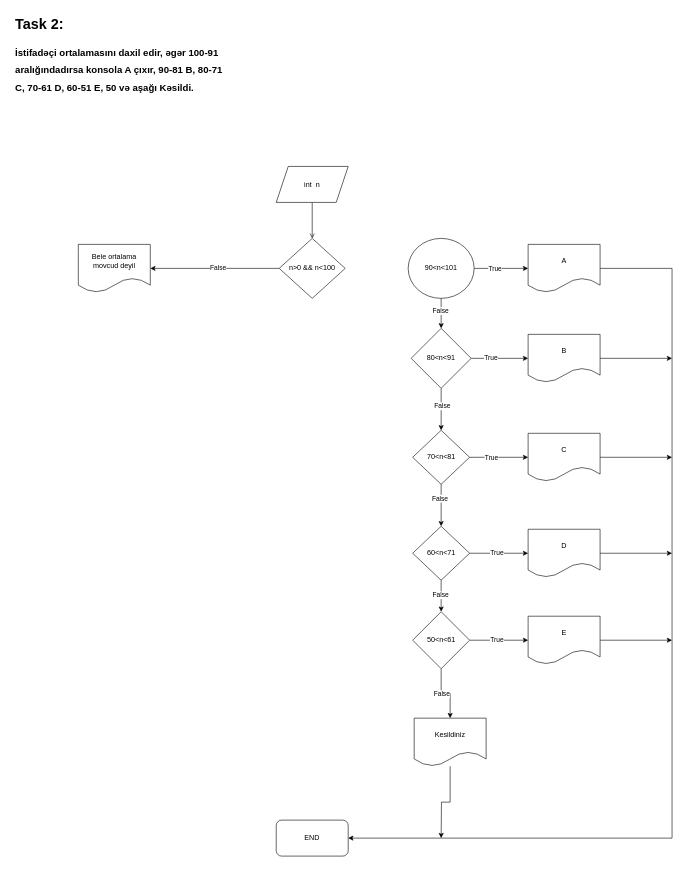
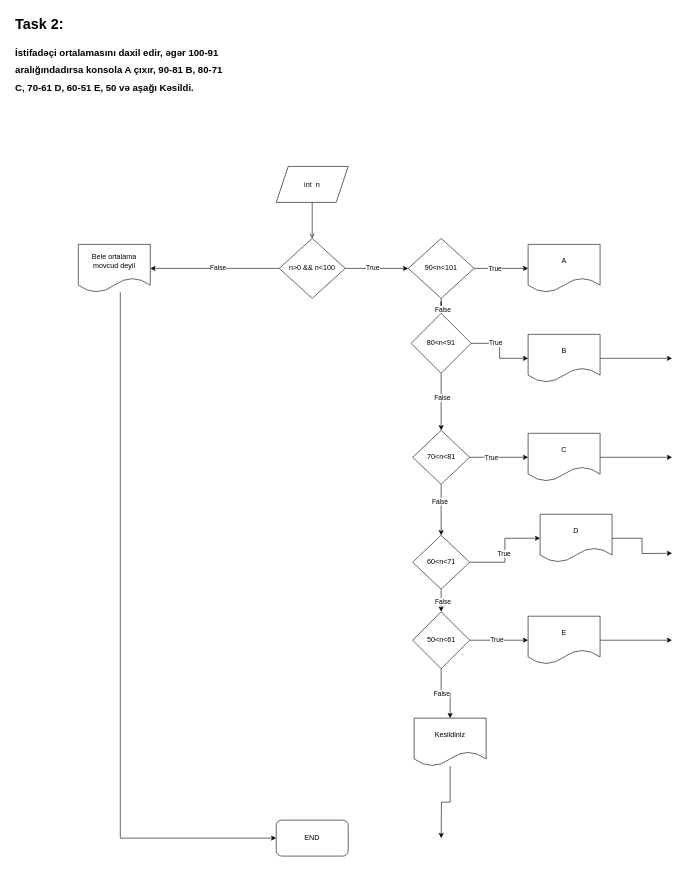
  <mxCell id="0" />
  <mxCell id="1" parent="0" />
  <mxCell id="2" value="&lt;h1&gt;&lt;span style=&quot;background-color: initial;&quot;&gt;&lt;font style=&quot;font-size: 24px;&quot;&gt;Task 2:&lt;/font&gt;&lt;/span&gt;&lt;/h1&gt;&lt;h1&gt;&lt;font size=&quot;3&quot;&gt;İstifadəçi ortalamasını daxil edir, əgər 100-91 aralığındadırsa konsola A çıxır, 90-81 B, 80-71 C, 70-61 D, 60-51 E, 50 və aşağı Kəsildi.&lt;/font&gt;&lt;br&gt;&lt;/h1&gt;" style="text;html=1;strokeColor=none;fillColor=none;spacing=5;spacingTop=-20;whiteSpace=wrap;overflow=hidden;rounded=0;" parent="1" vertex="1"><mxGeometry x="20" y="20" width="360" height="143" as="geometry" /></mxCell>
  <mxCell id="3" value="" style="edgeStyle=orthogonalEdgeStyle;rounded=0;orthogonalLoop=1;jettySize=auto;html=1;endArrow=open;" parent="1" source="4" target="9" edge="1"><mxGeometry relative="1" as="geometry" /></mxCell>
  <mxCell id="4" value="int&amp;nbsp; n" style="shape=parallelogram;perimeter=parallelogramPerimeter;whiteSpace=wrap;html=1;fixedSize=1;" parent="1" vertex="1"><mxGeometry x="460" y="277" width="120" height="60" as="geometry" /></mxCell>
  <mxCell id="5" style="edgeStyle=orthogonalEdgeStyle;rounded=0;orthogonalLoop=1;jettySize=auto;html=1;entryX=1;entryY=0.5;entryDx=0;entryDy=0;" parent="1" source="9" target="11" edge="1"><mxGeometry relative="1" as="geometry" /></mxCell>
  <mxCell id="6" value="False" style="edgeLabel;html=1;align=center;verticalAlign=middle;resizable=0;points=[];" parent="5" vertex="1" connectable="0"><mxGeometry x="-0.04" y="-1" relative="1" as="geometry"><mxPoint as="offset" /></mxGeometry></mxCell>
+ <mxCell id="7" style="edgeStyle=orthogonalEdgeStyle;rounded=0;orthogonalLoop=1;jettySize=auto;html=1;entryX=0;entryY=0.5;entryDx=0;entryDy=0;" parent="1" source="9" target="16" edge="1"><mxGeometry relative="1" as="geometry" /></mxCell>
+ <mxCell id="8" value="True" style="edgeLabel;html=1;align=center;verticalAlign=middle;resizable=0;points=[];" parent="7" vertex="1" connectable="0"><mxGeometry x="-0.147" y="1" relative="1" as="geometry"><mxPoint as="offset" /></mxGeometry></mxCell>
  <mxCell id="9" value="n&amp;gt;0 &amp;amp;&amp;amp; n&amp;lt;100" style="rhombus;whiteSpace=wrap;html=1;" parent="1" vertex="1"><mxGeometry x="465" y="397" width="110" height="100" as="geometry" /></mxCell>
+ <mxCell id="10" style="edgeStyle=orthogonalEdgeStyle;rounded=0;orthogonalLoop=1;jettySize=auto;html=1;entryX=0;entryY=0.5;entryDx=0;entryDy=0;" parent="1" source="11" target="49" edge="1"><mxGeometry relative="1" as="geometry"><Array as="points"><mxPoint x="200" y="1397" /></Array></mxGeometry></mxCell>
  <mxCell id="11" value="Bele ortalama movcud deyil" style="shape=document;whiteSpace=wrap;html=1;boundedLbl=1;" parent="1" vertex="1"><mxGeometry x="130" y="407" width="120" height="80" as="geometry" /></mxCell>
  <mxCell id="12" value="" style="edgeStyle=orthogonalEdgeStyle;rounded=0;orthogonalLoop=1;jettySize=auto;html=1;" parent="1" source="16" target="18" edge="1"><mxGeometry relative="1" as="geometry" /></mxCell>
  <mxCell id="13" value="True" style="edgeLabel;html=1;align=center;verticalAlign=middle;resizable=0;points=[];" parent="12" vertex="1" connectable="0"><mxGeometry x="-0.249" relative="1" as="geometry"><mxPoint as="offset" /></mxGeometry></mxCell>
  <mxCell id="14" value="" style="edgeStyle=orthogonalEdgeStyle;rounded=0;orthogonalLoop=1;jettySize=auto;html=1;" parent="1" source="16" target="23" edge="1"><mxGeometry relative="1" as="geometry" /></mxCell>
  <mxCell id="15" value="False" style="edgeLabel;html=1;align=center;verticalAlign=middle;resizable=0;points=[];" parent="14" vertex="1" connectable="0"><mxGeometry x="-0.184" y="-2" relative="1" as="geometry"><mxPoint as="offset" /></mxGeometry></mxCell>
- <mxCell id="16" value="90&amp;lt;n&amp;lt;101" style="ellipse;whiteSpace=wrap;html=1;" parent="1" vertex="1"><mxGeometry x="680" y="397" width="110" height="100" as="geometry" /></mxCell>
- <mxCell id="17" style="edgeStyle=orthogonalEdgeStyle;rounded=0;orthogonalLoop=1;jettySize=auto;html=1;entryX=1;entryY=0.5;entryDx=0;entryDy=0;" parent="1" source="18" target="49" edge="1"><mxGeometry relative="1" as="geometry"><Array as="points"><mxPoint x="1120" y="447" /><mxPoint x="1120" y="1397" /></Array></mxGeometry></mxCell>
+ <mxCell id="16" value="90&amp;lt;n&amp;lt;101" style="rhombus;whiteSpace=wrap;html=1;" parent="1" vertex="1"><mxGeometry x="680" y="397" width="110" height="100" as="geometry" /></mxCell>
  <mxCell id="18" value="A" style="shape=document;whiteSpace=wrap;html=1;boundedLbl=1;" parent="1" vertex="1"><mxGeometry x="880" y="407" width="120" height="80" as="geometry" /></mxCell>
  <mxCell id="19" style="edgeStyle=orthogonalEdgeStyle;rounded=0;orthogonalLoop=1;jettySize=auto;html=1;entryX=0;entryY=0.5;entryDx=0;entryDy=0;" parent="1" source="23" target="25" edge="1"><mxGeometry relative="1" as="geometry" /></mxCell>
  <mxCell id="20" value="True" style="edgeLabel;html=1;align=center;verticalAlign=middle;resizable=0;points=[];" parent="19" vertex="1" connectable="0"><mxGeometry x="-0.331" y="1" relative="1" as="geometry"><mxPoint as="offset" /></mxGeometry></mxCell>
  <mxCell id="21" value="" style="edgeStyle=orthogonalEdgeStyle;rounded=0;orthogonalLoop=1;jettySize=auto;html=1;" parent="1" source="23" target="30" edge="1"><mxGeometry relative="1" as="geometry" /></mxCell>
  <mxCell id="22" value="False" style="edgeLabel;html=1;align=center;verticalAlign=middle;resizable=0;points=[];" parent="21" vertex="1" connectable="0"><mxGeometry x="-0.16" y="1" relative="1" as="geometry"><mxPoint as="offset" /></mxGeometry></mxCell>
- <mxCell id="23" value="80&amp;lt;n&amp;lt;91" style="rhombus;whiteSpace=wrap;html=1;" parent="1" vertex="1"><mxGeometry x="685" y="547" width="100" height="100" as="geometry" /></mxCell>
+ <mxCell id="23" value="80&amp;lt;n&amp;lt;91" style="rhombus;whiteSpace=wrap;html=1;" parent="1" vertex="1"><mxGeometry x="685" y="522" width="100" height="100" as="geometry" /></mxCell>
  <mxCell id="24" style="edgeStyle=orthogonalEdgeStyle;rounded=0;orthogonalLoop=1;jettySize=auto;html=1;" parent="1" source="25" edge="1"><mxGeometry relative="1" as="geometry"><mxPoint x="1120" y="597" as="targetPoint" /></mxGeometry></mxCell>
  <mxCell id="25" value="B" style="shape=document;whiteSpace=wrap;html=1;boundedLbl=1;" parent="1" vertex="1"><mxGeometry x="880" y="557" width="120" height="80" as="geometry" /></mxCell>
  <mxCell id="26" value="" style="edgeStyle=orthogonalEdgeStyle;rounded=0;orthogonalLoop=1;jettySize=auto;html=1;" parent="1" source="30" target="32" edge="1"><mxGeometry relative="1" as="geometry" /></mxCell>
  <mxCell id="27" value="True" style="edgeLabel;html=1;align=center;verticalAlign=middle;resizable=0;points=[];" parent="26" vertex="1" connectable="0"><mxGeometry x="-0.255" relative="1" as="geometry"><mxPoint as="offset" /></mxGeometry></mxCell>
  <mxCell id="28" value="" style="edgeStyle=orthogonalEdgeStyle;rounded=0;orthogonalLoop=1;jettySize=auto;html=1;" parent="1" source="30" target="37" edge="1"><mxGeometry relative="1" as="geometry" /></mxCell>
  <mxCell id="29" value="False" style="edgeLabel;html=1;align=center;verticalAlign=middle;resizable=0;points=[];" parent="28" vertex="1" connectable="0"><mxGeometry x="-0.331" y="-3" relative="1" as="geometry"><mxPoint as="offset" /></mxGeometry></mxCell>
  <mxCell id="30" value="70&amp;lt;n&amp;lt;81" style="rhombus;whiteSpace=wrap;html=1;" parent="1" vertex="1"><mxGeometry x="687.5" y="717" width="95" height="90" as="geometry" /></mxCell>
  <mxCell id="31" style="edgeStyle=orthogonalEdgeStyle;rounded=0;orthogonalLoop=1;jettySize=auto;html=1;" parent="1" source="32" edge="1"><mxGeometry relative="1" as="geometry"><mxPoint x="1120" y="762" as="targetPoint" /></mxGeometry></mxCell>
  <mxCell id="32" value="C" style="shape=document;whiteSpace=wrap;html=1;boundedLbl=1;" parent="1" vertex="1"><mxGeometry x="880" y="722" width="120" height="80" as="geometry" /></mxCell>
  <mxCell id="33" value="" style="edgeStyle=orthogonalEdgeStyle;rounded=0;orthogonalLoop=1;jettySize=auto;html=1;" parent="1" source="37" target="39" edge="1"><mxGeometry relative="1" as="geometry" /></mxCell>
  <mxCell id="34" value="True" style="edgeLabel;html=1;align=center;verticalAlign=middle;resizable=0;points=[];" parent="33" vertex="1" connectable="0"><mxGeometry x="-0.071" y="2" relative="1" as="geometry"><mxPoint as="offset" /></mxGeometry></mxCell>
  <mxCell id="35" value="" style="edgeStyle=orthogonalEdgeStyle;rounded=0;orthogonalLoop=1;jettySize=auto;html=1;" parent="1" source="37" target="44" edge="1"><mxGeometry relative="1" as="geometry" /></mxCell>
  <mxCell id="36" value="False" style="edgeLabel;html=1;align=center;verticalAlign=middle;resizable=0;points=[];" parent="35" vertex="1" connectable="0"><mxGeometry x="-0.07" y="-2" relative="1" as="geometry"><mxPoint as="offset" /></mxGeometry></mxCell>
- <mxCell id="37" value="60&amp;lt;n&amp;lt;71" style="rhombus;whiteSpace=wrap;html=1;" parent="1" vertex="1"><mxGeometry x="687.5" y="877" width="95" height="90" as="geometry" /></mxCell>
+ <mxCell id="37" value="60&amp;lt;n&amp;lt;71" style="rhombus;whiteSpace=wrap;html=1;" parent="1" vertex="1"><mxGeometry x="687.5" y="892" width="95" height="90" as="geometry" /></mxCell>
  <mxCell id="38" style="edgeStyle=orthogonalEdgeStyle;rounded=0;orthogonalLoop=1;jettySize=auto;html=1;" parent="1" source="39" edge="1"><mxGeometry relative="1" as="geometry"><mxPoint x="1120" y="922" as="targetPoint" /></mxGeometry></mxCell>
- <mxCell id="39" value="D" style="shape=document;whiteSpace=wrap;html=1;boundedLbl=1;" parent="1" vertex="1"><mxGeometry x="880" y="882" width="120" height="80" as="geometry" /></mxCell>
+ <mxCell id="39" value="D" style="shape=document;whiteSpace=wrap;html=1;boundedLbl=1;" parent="1" vertex="1"><mxGeometry x="900" y="857" width="120" height="80" as="geometry" /></mxCell>
  <mxCell id="40" value="" style="edgeStyle=orthogonalEdgeStyle;rounded=0;orthogonalLoop=1;jettySize=auto;html=1;" parent="1" source="44" target="46" edge="1"><mxGeometry relative="1" as="geometry" /></mxCell>
  <mxCell id="41" value="True" style="edgeLabel;html=1;align=center;verticalAlign=middle;resizable=0;points=[];" parent="40" vertex="1" connectable="0"><mxGeometry x="-0.071" y="2" relative="1" as="geometry"><mxPoint as="offset" /></mxGeometry></mxCell>
  <mxCell id="42" value="" style="edgeStyle=orthogonalEdgeStyle;rounded=0;orthogonalLoop=1;jettySize=auto;html=1;" parent="1" source="44" target="48" edge="1"><mxGeometry relative="1" as="geometry" /></mxCell>
  <mxCell id="43" value="False" style="edgeLabel;html=1;align=center;verticalAlign=middle;resizable=0;points=[];" parent="42" vertex="1" connectable="0"><mxGeometry x="-0.13" y="-1" relative="1" as="geometry"><mxPoint as="offset" /></mxGeometry></mxCell>
  <mxCell id="44" value="50&amp;lt;n&amp;lt;61" style="rhombus;whiteSpace=wrap;html=1;" parent="1" vertex="1"><mxGeometry x="687.5" y="1019.5" width="95" height="95" as="geometry" /></mxCell>
  <mxCell id="45" style="edgeStyle=orthogonalEdgeStyle;rounded=0;orthogonalLoop=1;jettySize=auto;html=1;" parent="1" source="46" edge="1"><mxGeometry relative="1" as="geometry"><mxPoint x="1120" y="1067" as="targetPoint" /></mxGeometry></mxCell>
  <mxCell id="46" value="E" style="shape=document;whiteSpace=wrap;html=1;boundedLbl=1;" parent="1" vertex="1"><mxGeometry x="880" y="1027" width="120" height="80" as="geometry" /></mxCell>
  <mxCell id="47" style="edgeStyle=orthogonalEdgeStyle;rounded=0;orthogonalLoop=1;jettySize=auto;html=1;" parent="1" source="48" edge="1"><mxGeometry relative="1" as="geometry"><mxPoint x="735" y="1397" as="targetPoint" /></mxGeometry></mxCell>
  <mxCell id="48" value="Kesildiniz" style="shape=document;whiteSpace=wrap;html=1;boundedLbl=1;" parent="1" vertex="1"><mxGeometry x="690" y="1197" width="120" height="80" as="geometry" /></mxCell>
  <mxCell id="49" value="END" style="rounded=1;whiteSpace=wrap;html=1;" parent="1" vertex="1"><mxGeometry x="460" y="1367" width="120" height="60" as="geometry" /></mxCell>
